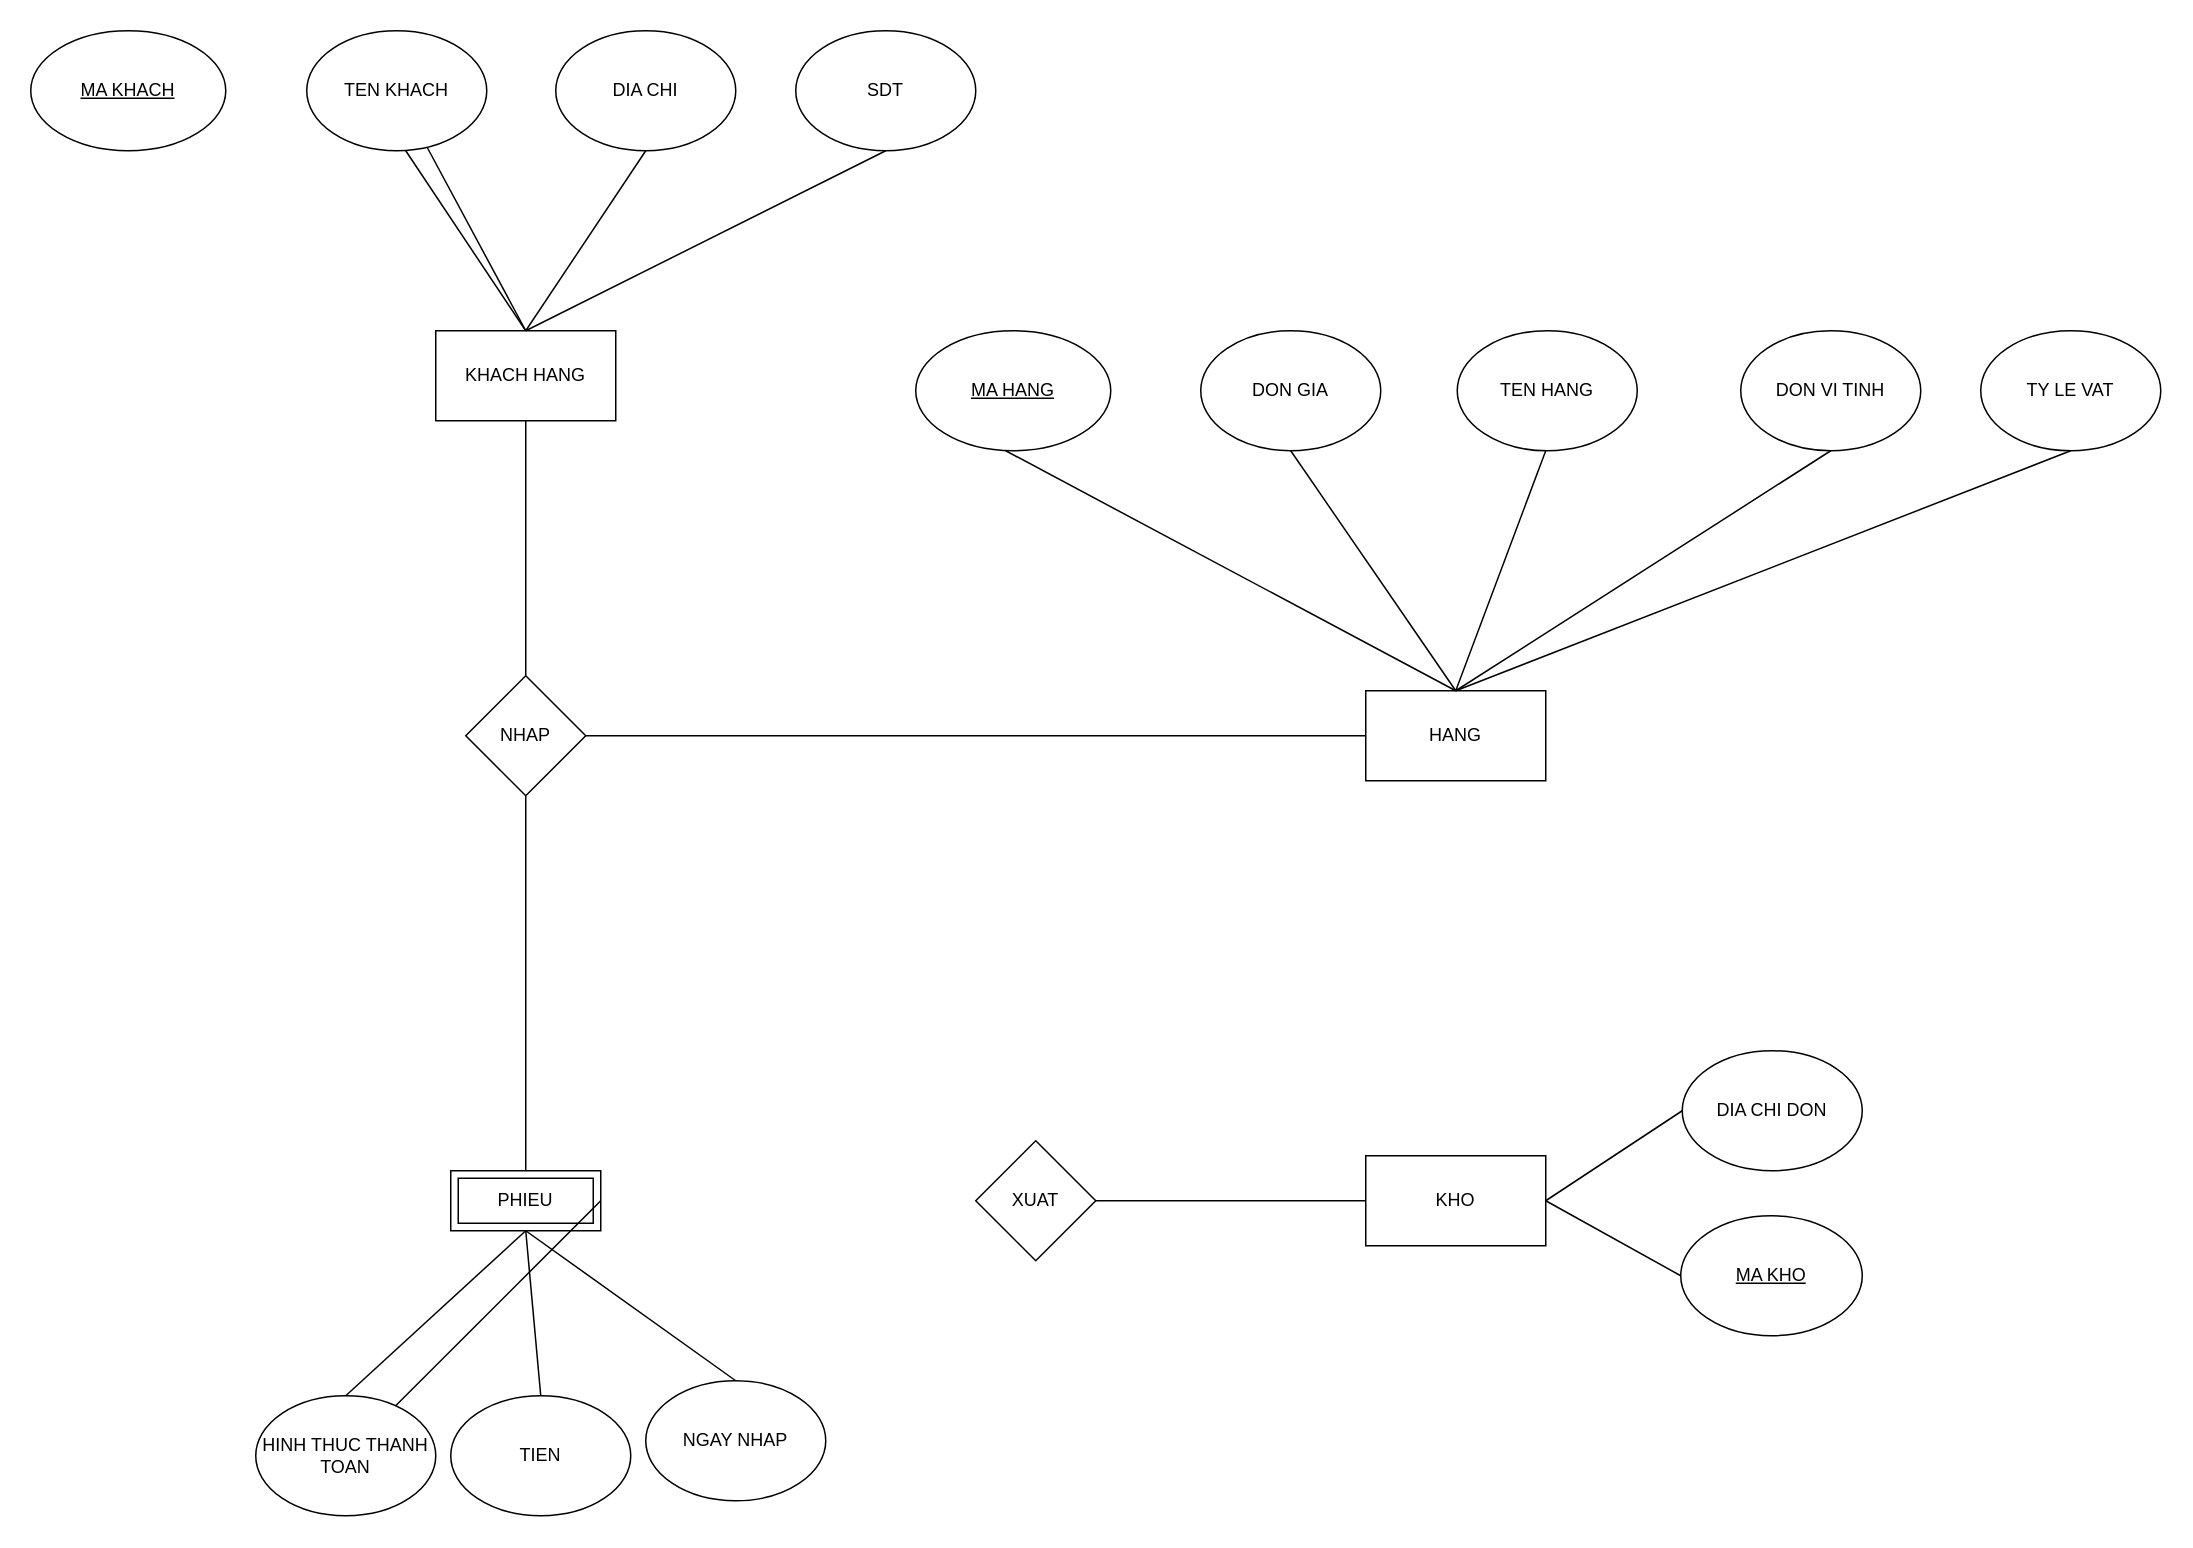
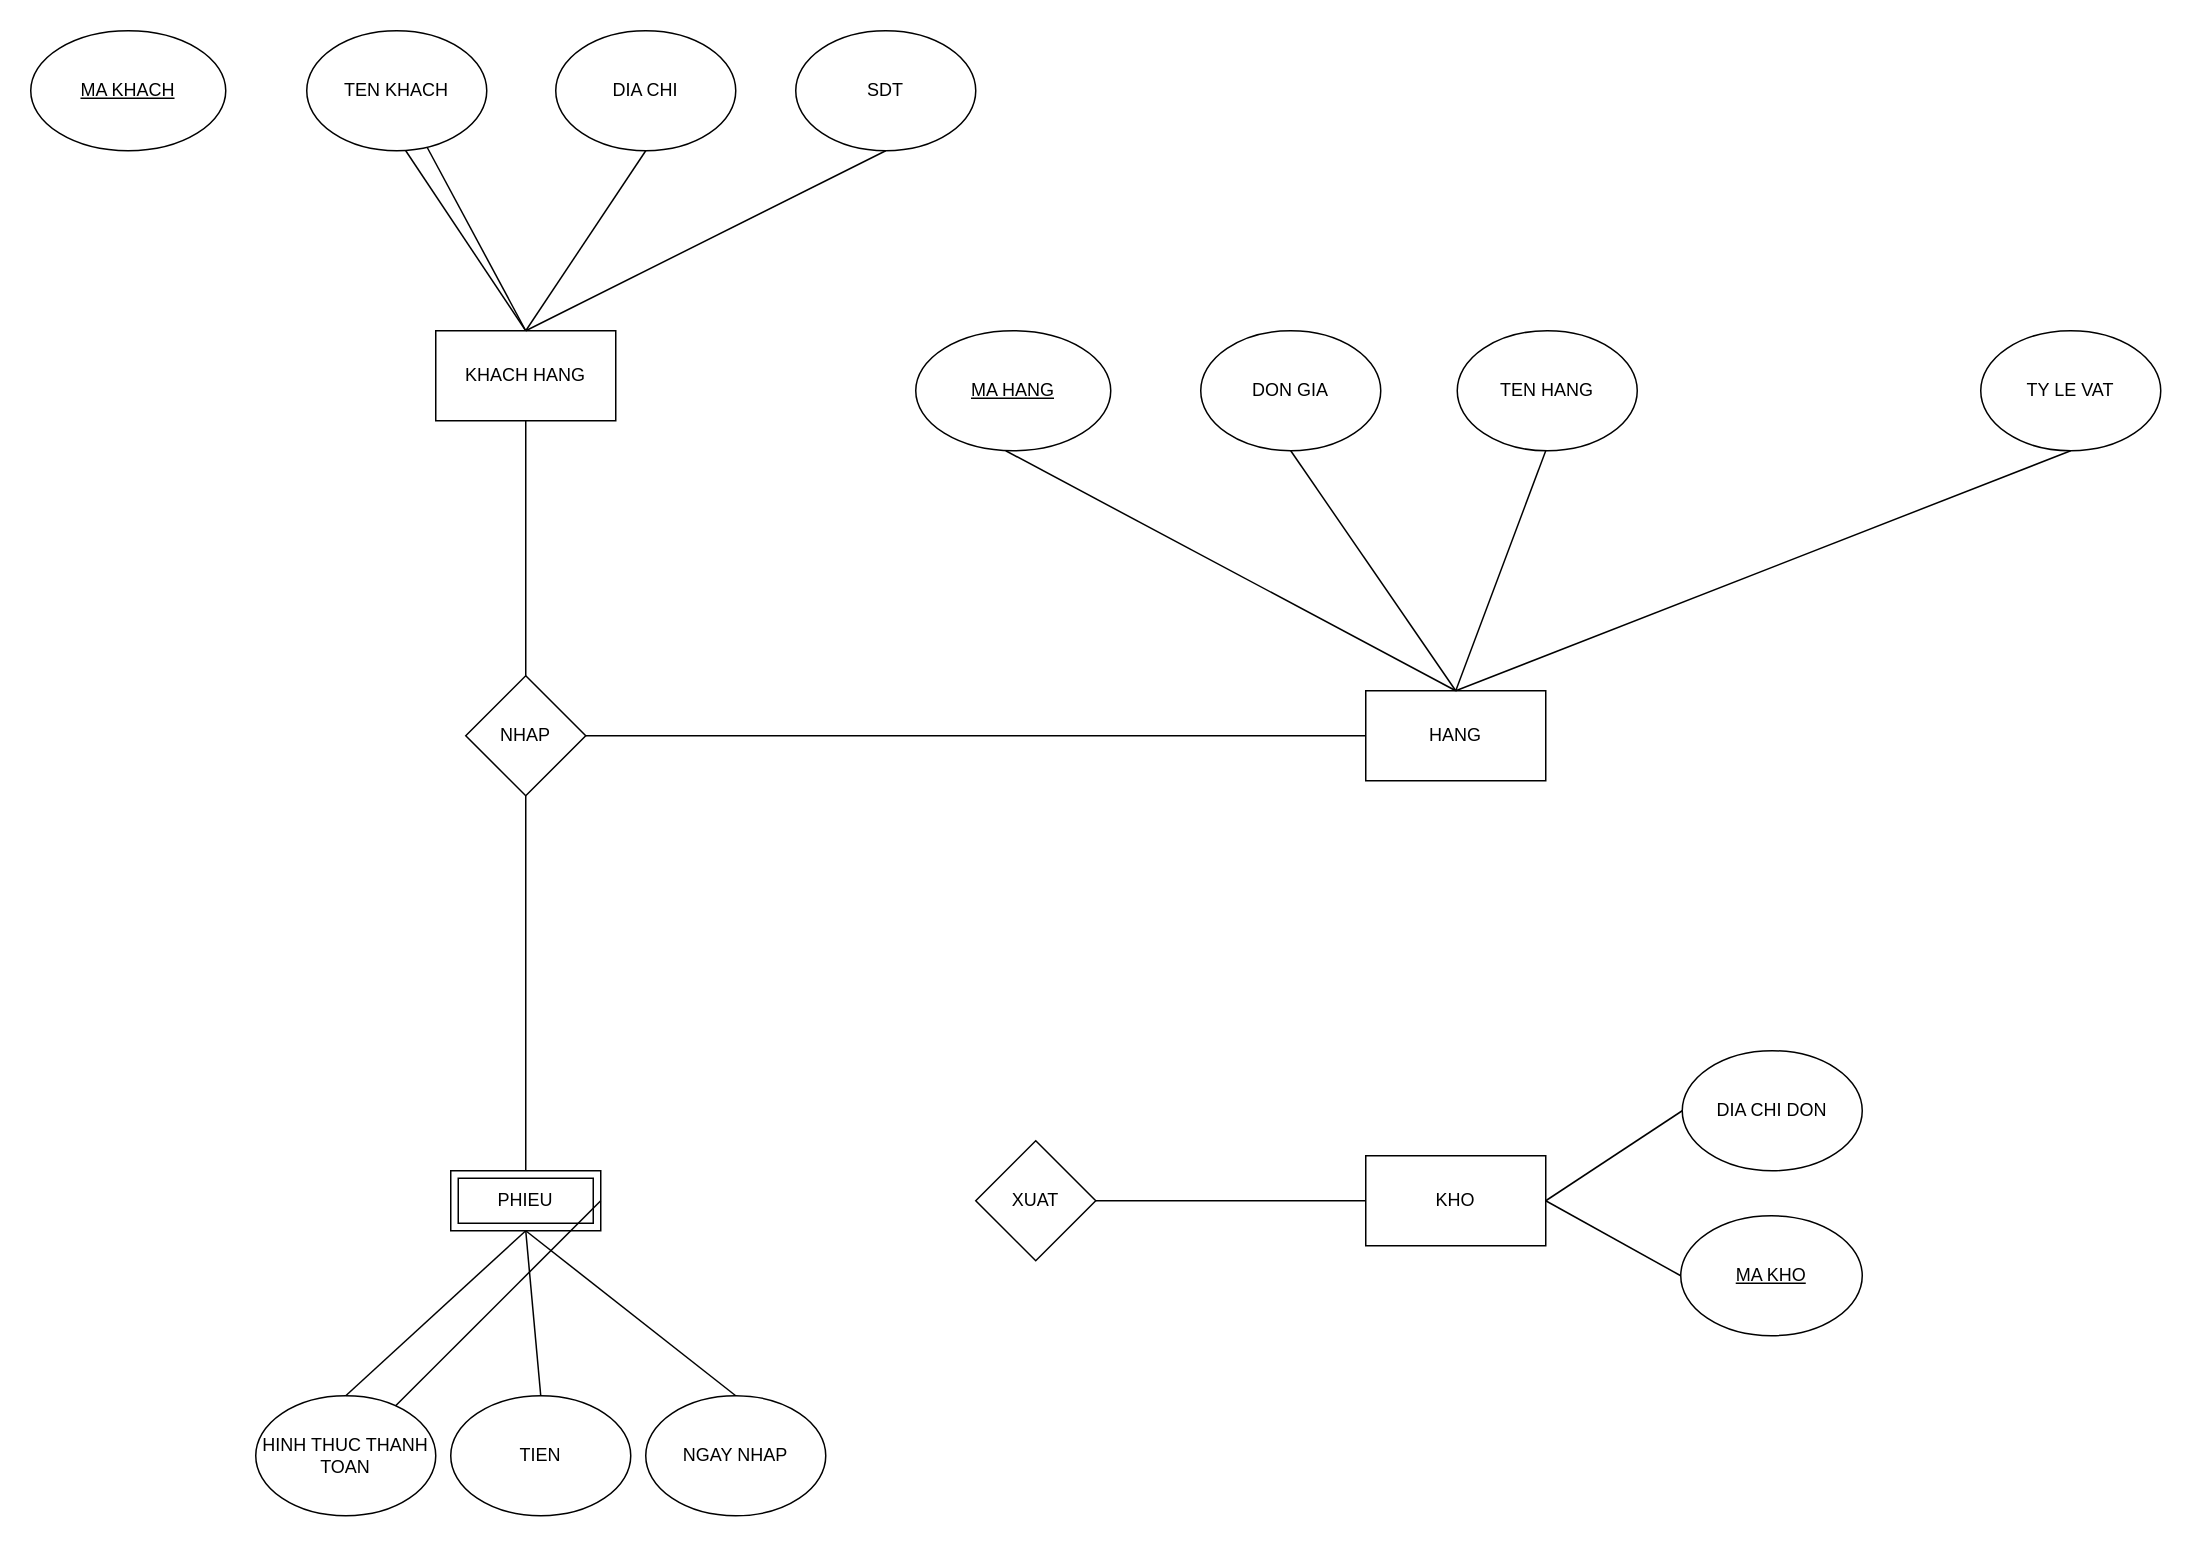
  <mxCell id="0" />
  <mxCell id="1" parent="0" />
  <mxCell id="2" value="KHACH HANG" style="rounded=0;whiteSpace=wrap;html=1;" vertex="1" parent="1"><mxGeometry x="290" y="220" width="120" height="60" as="geometry" /></mxCell>
  <mxCell id="3" value="TEN KHACH" style="ellipse;whiteSpace=wrap;html=1;" vertex="1" parent="1"><mxGeometry x="204" width="120" height="80" as="geometry" y="20" /></mxCell>
  <mxCell id="4" value="DIA CHI" style="ellipse;whiteSpace=wrap;html=1;" vertex="1" parent="1"><mxGeometry x="370" width="120" height="80" as="geometry" y="20" /></mxCell>
  <mxCell id="5" value="SDT" style="ellipse;whiteSpace=wrap;html=1;" vertex="1" parent="1"><mxGeometry x="530" width="120" height="80" as="geometry" y="20" /></mxCell>
  <mxCell id="6" value="" style="endArrow=none;html=1;rounded=0;exitX=0.5;exitY=0;exitDx=0;exitDy=0;" edge="1" parent="1" source="2" target="3"><mxGeometry width="50" height="50" relative="1" as="geometry"><mxPoint x="60" y="150" as="sourcePoint" /><mxPoint x="110" y="100" as="targetPoint" /></mxGeometry></mxCell>
  <mxCell id="7" value="" style="endArrow=none;html=1;rounded=0;exitX=0.5;exitY=0;exitDx=0;exitDy=0;" edge="1" parent="1" source="2"><mxGeometry width="50" height="50" relative="1" as="geometry"><mxPoint x="220" y="150" as="sourcePoint" /><mxPoint x="270" y="100" as="targetPoint" /></mxGeometry></mxCell>
  <mxCell id="8" value="" style="endArrow=none;html=1;rounded=0;exitX=0.5;exitY=0;exitDx=0;exitDy=0;" edge="1" parent="1" source="2"><mxGeometry width="50" height="50" relative="1" as="geometry"><mxPoint x="380" y="150" as="sourcePoint" /><mxPoint x="430" y="100" as="targetPoint" /></mxGeometry></mxCell>
  <mxCell id="9" value="" style="endArrow=none;html=1;rounded=0;exitX=0.5;exitY=0;exitDx=0;exitDy=0;" edge="1" parent="1" source="2"><mxGeometry width="50" height="50" relative="1" as="geometry"><mxPoint x="540" y="150" as="sourcePoint" /><mxPoint x="590" y="100" as="targetPoint" /></mxGeometry></mxCell>
  <mxCell id="10" value="HANG" style="rounded=0;whiteSpace=wrap;html=1;" vertex="1" parent="1"><mxGeometry x="910" y="460" width="120" height="60" as="geometry" /></mxCell>
  <mxCell id="11" value="TEN HANG" style="ellipse;whiteSpace=wrap;html=1;" vertex="1" parent="1"><mxGeometry x="971" y="220" width="120" height="80" as="geometry" /></mxCell>
- <mxCell id="12" value="DON VI TINH" style="ellipse;whiteSpace=wrap;html=1;" vertex="1" parent="1"><mxGeometry x="1160" y="220" width="120" height="80" as="geometry" /></mxCell>
  <mxCell id="13" value="DON GIA" style="ellipse;whiteSpace=wrap;html=1;" vertex="1" parent="1"><mxGeometry x="800" y="220" width="120" height="80" as="geometry" /></mxCell>
  <mxCell id="14" value="TY LE VAT" style="ellipse;whiteSpace=wrap;html=1;" vertex="1" parent="1"><mxGeometry x="1320" y="220" width="120" height="80" as="geometry" /></mxCell>
- <mxCell id="15" value="" style="endArrow=none;html=1;rounded=0;exitX=0.5;exitY=0;exitDx=0;exitDy=0;entryX=0.5;entryY=1;entryDx=0;entryDy=0;" edge="1" parent="1" source="10" target="12"><mxGeometry width="50" height="50" relative="1" as="geometry"><mxPoint x="1140" y="350" as="sourcePoint" /><mxPoint x="1190" y="300" as="targetPoint" /></mxGeometry></mxCell>
  <mxCell id="16" value="" style="endArrow=none;html=1;rounded=0;exitX=0.5;exitY=0;exitDx=0;exitDy=0;" edge="1" parent="1" source="10"><mxGeometry width="50" height="50" relative="1" as="geometry"><mxPoint x="930" y="450" as="sourcePoint" /><mxPoint x="1030" y="300" as="targetPoint" /></mxGeometry></mxCell>
  <mxCell id="17" value="" style="endArrow=none;html=1;rounded=0;exitX=0.5;exitY=0;exitDx=0;exitDy=0;" edge="1" parent="1" source="10"><mxGeometry width="50" height="50" relative="1" as="geometry"><mxPoint x="930" y="450" as="sourcePoint" /><mxPoint x="860" y="300" as="targetPoint" /></mxGeometry></mxCell>
  <mxCell id="18" value="" style="endArrow=none;html=1;rounded=0;exitX=0.5;exitY=0;exitDx=0;exitDy=0;entryX=0.5;entryY=1;entryDx=0;entryDy=0;" edge="1" parent="1" source="10" target="14"><mxGeometry width="50" height="50" relative="1" as="geometry"><mxPoint x="1110" y="450" as="sourcePoint" /><mxPoint x="1160" y="400" as="targetPoint" /></mxGeometry></mxCell>
  <mxCell id="19" value="KHO" style="rounded=0;whiteSpace=wrap;html=1;" vertex="1" parent="1"><mxGeometry x="910" y="770" width="120" height="60" as="geometry" /></mxCell>
  <mxCell id="20" value="DIA CHI DON" style="ellipse;whiteSpace=wrap;html=1;" vertex="1" parent="1"><mxGeometry x="1121" y="700" width="120" height="80" as="geometry" /></mxCell>
  <mxCell id="21" value="" style="endArrow=none;html=1;rounded=0;entryX=1;entryY=0.5;entryDx=0;entryDy=0;exitX=0;exitY=0.5;exitDx=0;exitDy=0;" edge="1" parent="1" source="23" target="19"><mxGeometry width="50" height="50" relative="1" as="geometry"><mxPoint x="40" y="980" as="sourcePoint" /><mxPoint x="90" y="930" as="targetPoint" /></mxGeometry></mxCell>
  <mxCell id="22" value="" style="endArrow=none;html=1;rounded=0;entryX=1;entryY=0.5;entryDx=0;entryDy=0;exitX=0;exitY=0.5;exitDx=0;exitDy=0;" edge="1" parent="1" source="20" target="19"><mxGeometry width="50" height="50" relative="1" as="geometry"><mxPoint x="240" y="980" as="sourcePoint" /><mxPoint x="290" y="930" as="targetPoint" /></mxGeometry></mxCell>
  <mxCell id="23" value="MA KHO" style="ellipse;whiteSpace=wrap;html=1;align=center;fontStyle=4;" vertex="1" parent="1"><mxGeometry x="1120" y="810" width="121" height="80" as="geometry" /></mxCell>
  <mxCell id="24" value="MA KHACH" style="ellipse;whiteSpace=wrap;html=1;align=center;fontStyle=4;" vertex="1" parent="1"><mxGeometry x="20" width="130" height="80" as="geometry" y="20" /></mxCell>
  <mxCell id="25" value="MA HANG" style="ellipse;whiteSpace=wrap;html=1;align=center;fontStyle=4;" vertex="1" parent="1"><mxGeometry x="610" y="220" width="130" height="80" as="geometry" /></mxCell>
  <mxCell id="26" value="" style="endArrow=none;html=1;rounded=0;exitX=0.5;exitY=0;exitDx=0;exitDy=0;" edge="1" parent="1" source="10"><mxGeometry width="50" height="50" relative="1" as="geometry"><mxPoint x="620" y="350" as="sourcePoint" /><mxPoint x="670" y="300" as="targetPoint" /></mxGeometry></mxCell>
- <mxCell id="27" value="NGAY NHAP" style="ellipse;whiteSpace=wrap;html=1;" vertex="1" parent="1"><mxGeometry x="430" y="920" width="120" height="80" as="geometry" /></mxCell>
+ <mxCell id="27" value="NGAY NHAP" style="ellipse;whiteSpace=wrap;html=1;" vertex="1" parent="1"><mxGeometry x="430" y="930" width="120" height="80" as="geometry" /></mxCell>
  <mxCell id="28" value="HINH THUC THANH TOAN" style="ellipse;whiteSpace=wrap;html=1;" vertex="1" parent="1"><mxGeometry x="170" y="930" width="120" height="80" as="geometry" /></mxCell>
  <mxCell id="29" value="TIEN" style="ellipse;whiteSpace=wrap;html=1;" vertex="1" parent="1"><mxGeometry x="300" y="930" width="120" height="80" as="geometry" /></mxCell>
  <mxCell id="30" value="" style="endArrow=none;html=1;rounded=0;exitX=0.5;exitY=0;exitDx=0;exitDy=0;" edge="1" parent="1" source="28"><mxGeometry width="50" height="50" relative="1" as="geometry"><mxPoint x="440" y="740" as="sourcePoint" /><mxPoint x="350" y="820" as="targetPoint" /></mxGeometry></mxCell>
  <mxCell id="31" value="" style="endArrow=none;html=1;rounded=0;entryX=0.5;entryY=1;entryDx=0;entryDy=0;exitX=0.5;exitY=0;exitDx=0;exitDy=0;" edge="1" parent="1" source="29" target="34"><mxGeometry width="50" height="50" relative="1" as="geometry"><mxPoint x="620" y="740" as="sourcePoint" /><mxPoint x="85" y="930" as="targetPoint" /></mxGeometry></mxCell>
  <mxCell id="32" value="" style="endArrow=none;html=1;rounded=0;entryX=0.5;entryY=1;entryDx=0;entryDy=0;exitX=0.5;exitY=0;exitDx=0;exitDy=0;" edge="1" parent="1" source="27" target="34"><mxGeometry width="50" height="50" relative="1" as="geometry"><mxPoint x="790" y="740" as="sourcePoint" /><mxPoint x="85" y="930" as="targetPoint" /></mxGeometry></mxCell>
  <mxCell id="33" value="" style="endArrow=none;html=1;rounded=0;exitX=1;exitY=0.5;exitDx=0;exitDy=0;" edge="1" parent="1" source="35" target="19"><mxGeometry width="50" height="50" relative="1" as="geometry"><mxPoint x="500" y="760" as="sourcePoint" /><mxPoint x="180" y="590" as="targetPoint" /></mxGeometry></mxCell>
  <mxCell id="34" value="PHIEU" style="shape=ext;margin=3;double=1;whiteSpace=wrap;html=1;align=center;" vertex="1" parent="1"><mxGeometry x="300" y="780" width="100" height="40" as="geometry" /></mxCell>
  <mxCell id="35" value="XUAT" style="rhombus;whiteSpace=wrap;html=1;" vertex="1" parent="1"><mxGeometry x="650" y="760" width="80" height="80" as="geometry" /></mxCell>
  <mxCell id="36" value="" style="endArrow=none;html=1;rounded=0;exitX=1;exitY=0.5;exitDx=0;exitDy=0;" edge="1" parent="1" source="34" target="28"><mxGeometry width="50" height="50" relative="1" as="geometry"><mxPoint x="80" y="890" as="sourcePoint" /><mxPoint x="130" y="840" as="targetPoint" /></mxGeometry></mxCell>
  <mxCell id="37" value="NHAP" style="rhombus;whiteSpace=wrap;html=1;" vertex="1" parent="1"><mxGeometry x="310" y="450" width="80" height="80" as="geometry" /></mxCell>
  <mxCell id="38" value="" style="endArrow=none;html=1;rounded=0;exitX=0.5;exitY=0;exitDx=0;exitDy=0;" edge="1" parent="1" source="37"><mxGeometry width="50" height="50" relative="1" as="geometry"><mxPoint x="300" y="330" as="sourcePoint" /><mxPoint x="350" y="280" as="targetPoint" /></mxGeometry></mxCell>
  <mxCell id="39" value="" style="endArrow=none;html=1;rounded=0;exitX=0.5;exitY=0;exitDx=0;exitDy=0;" edge="1" parent="1" source="34"><mxGeometry width="50" height="50" relative="1" as="geometry"><mxPoint x="300" y="580" as="sourcePoint" /><mxPoint x="350" y="530" as="targetPoint" /></mxGeometry></mxCell>
  <mxCell id="40" value="" style="endArrow=none;html=1;rounded=0;entryX=0;entryY=0.5;entryDx=0;entryDy=0;" edge="1" parent="1" target="10"><mxGeometry width="50" height="50" relative="1" as="geometry"><mxPoint x="390" y="490" as="sourcePoint" /><mxPoint x="440" y="440" as="targetPoint" /></mxGeometry></mxCell>
